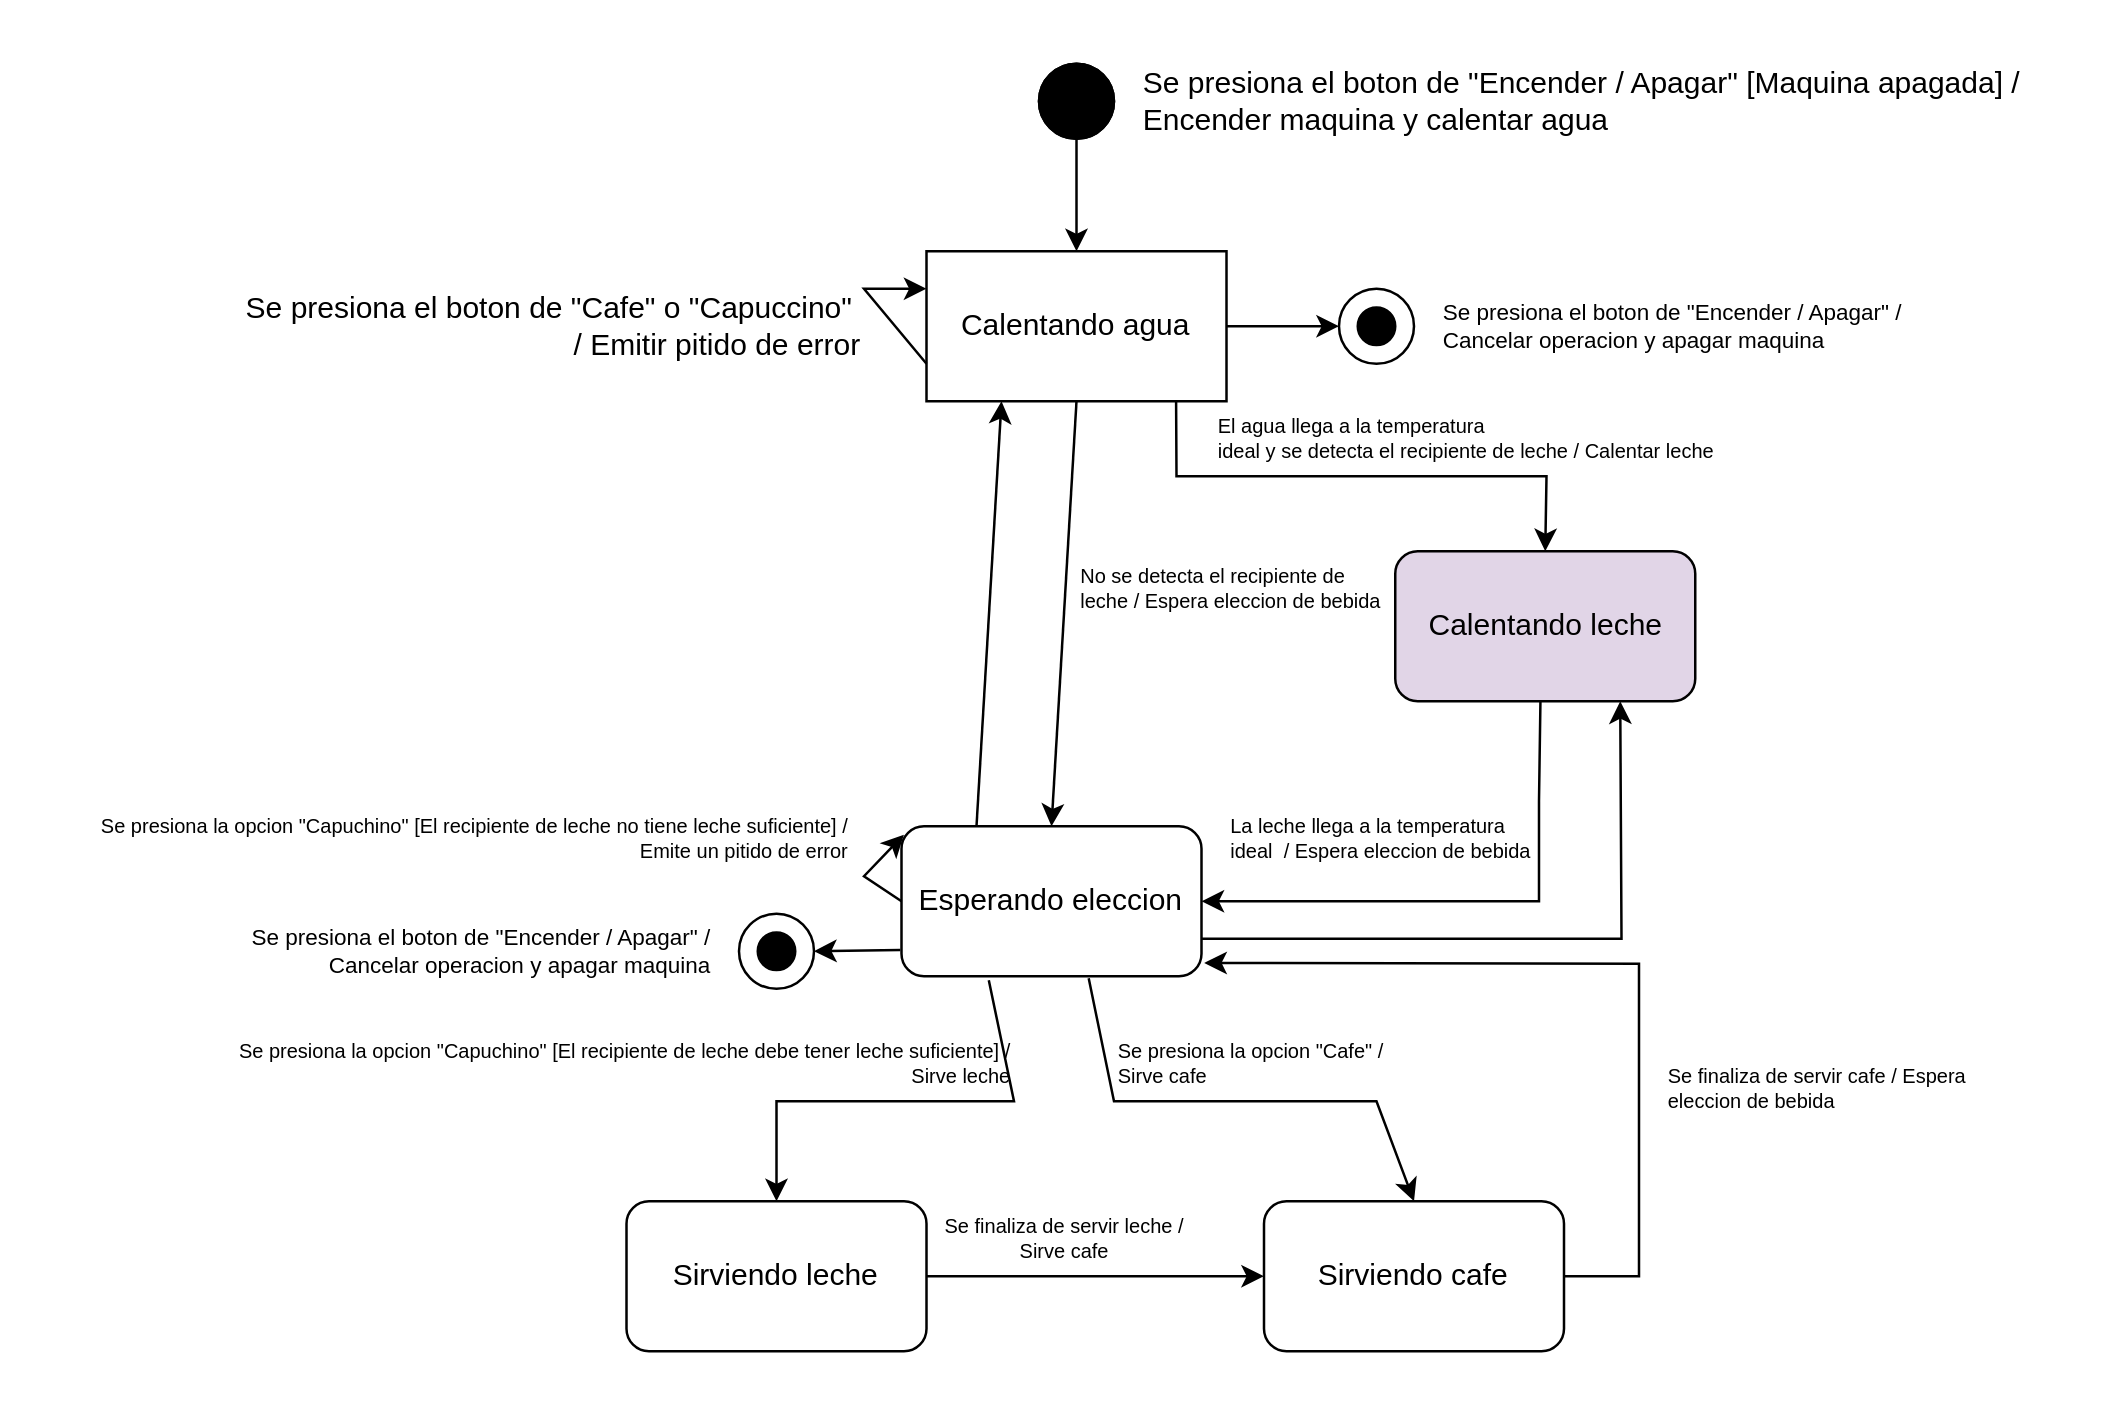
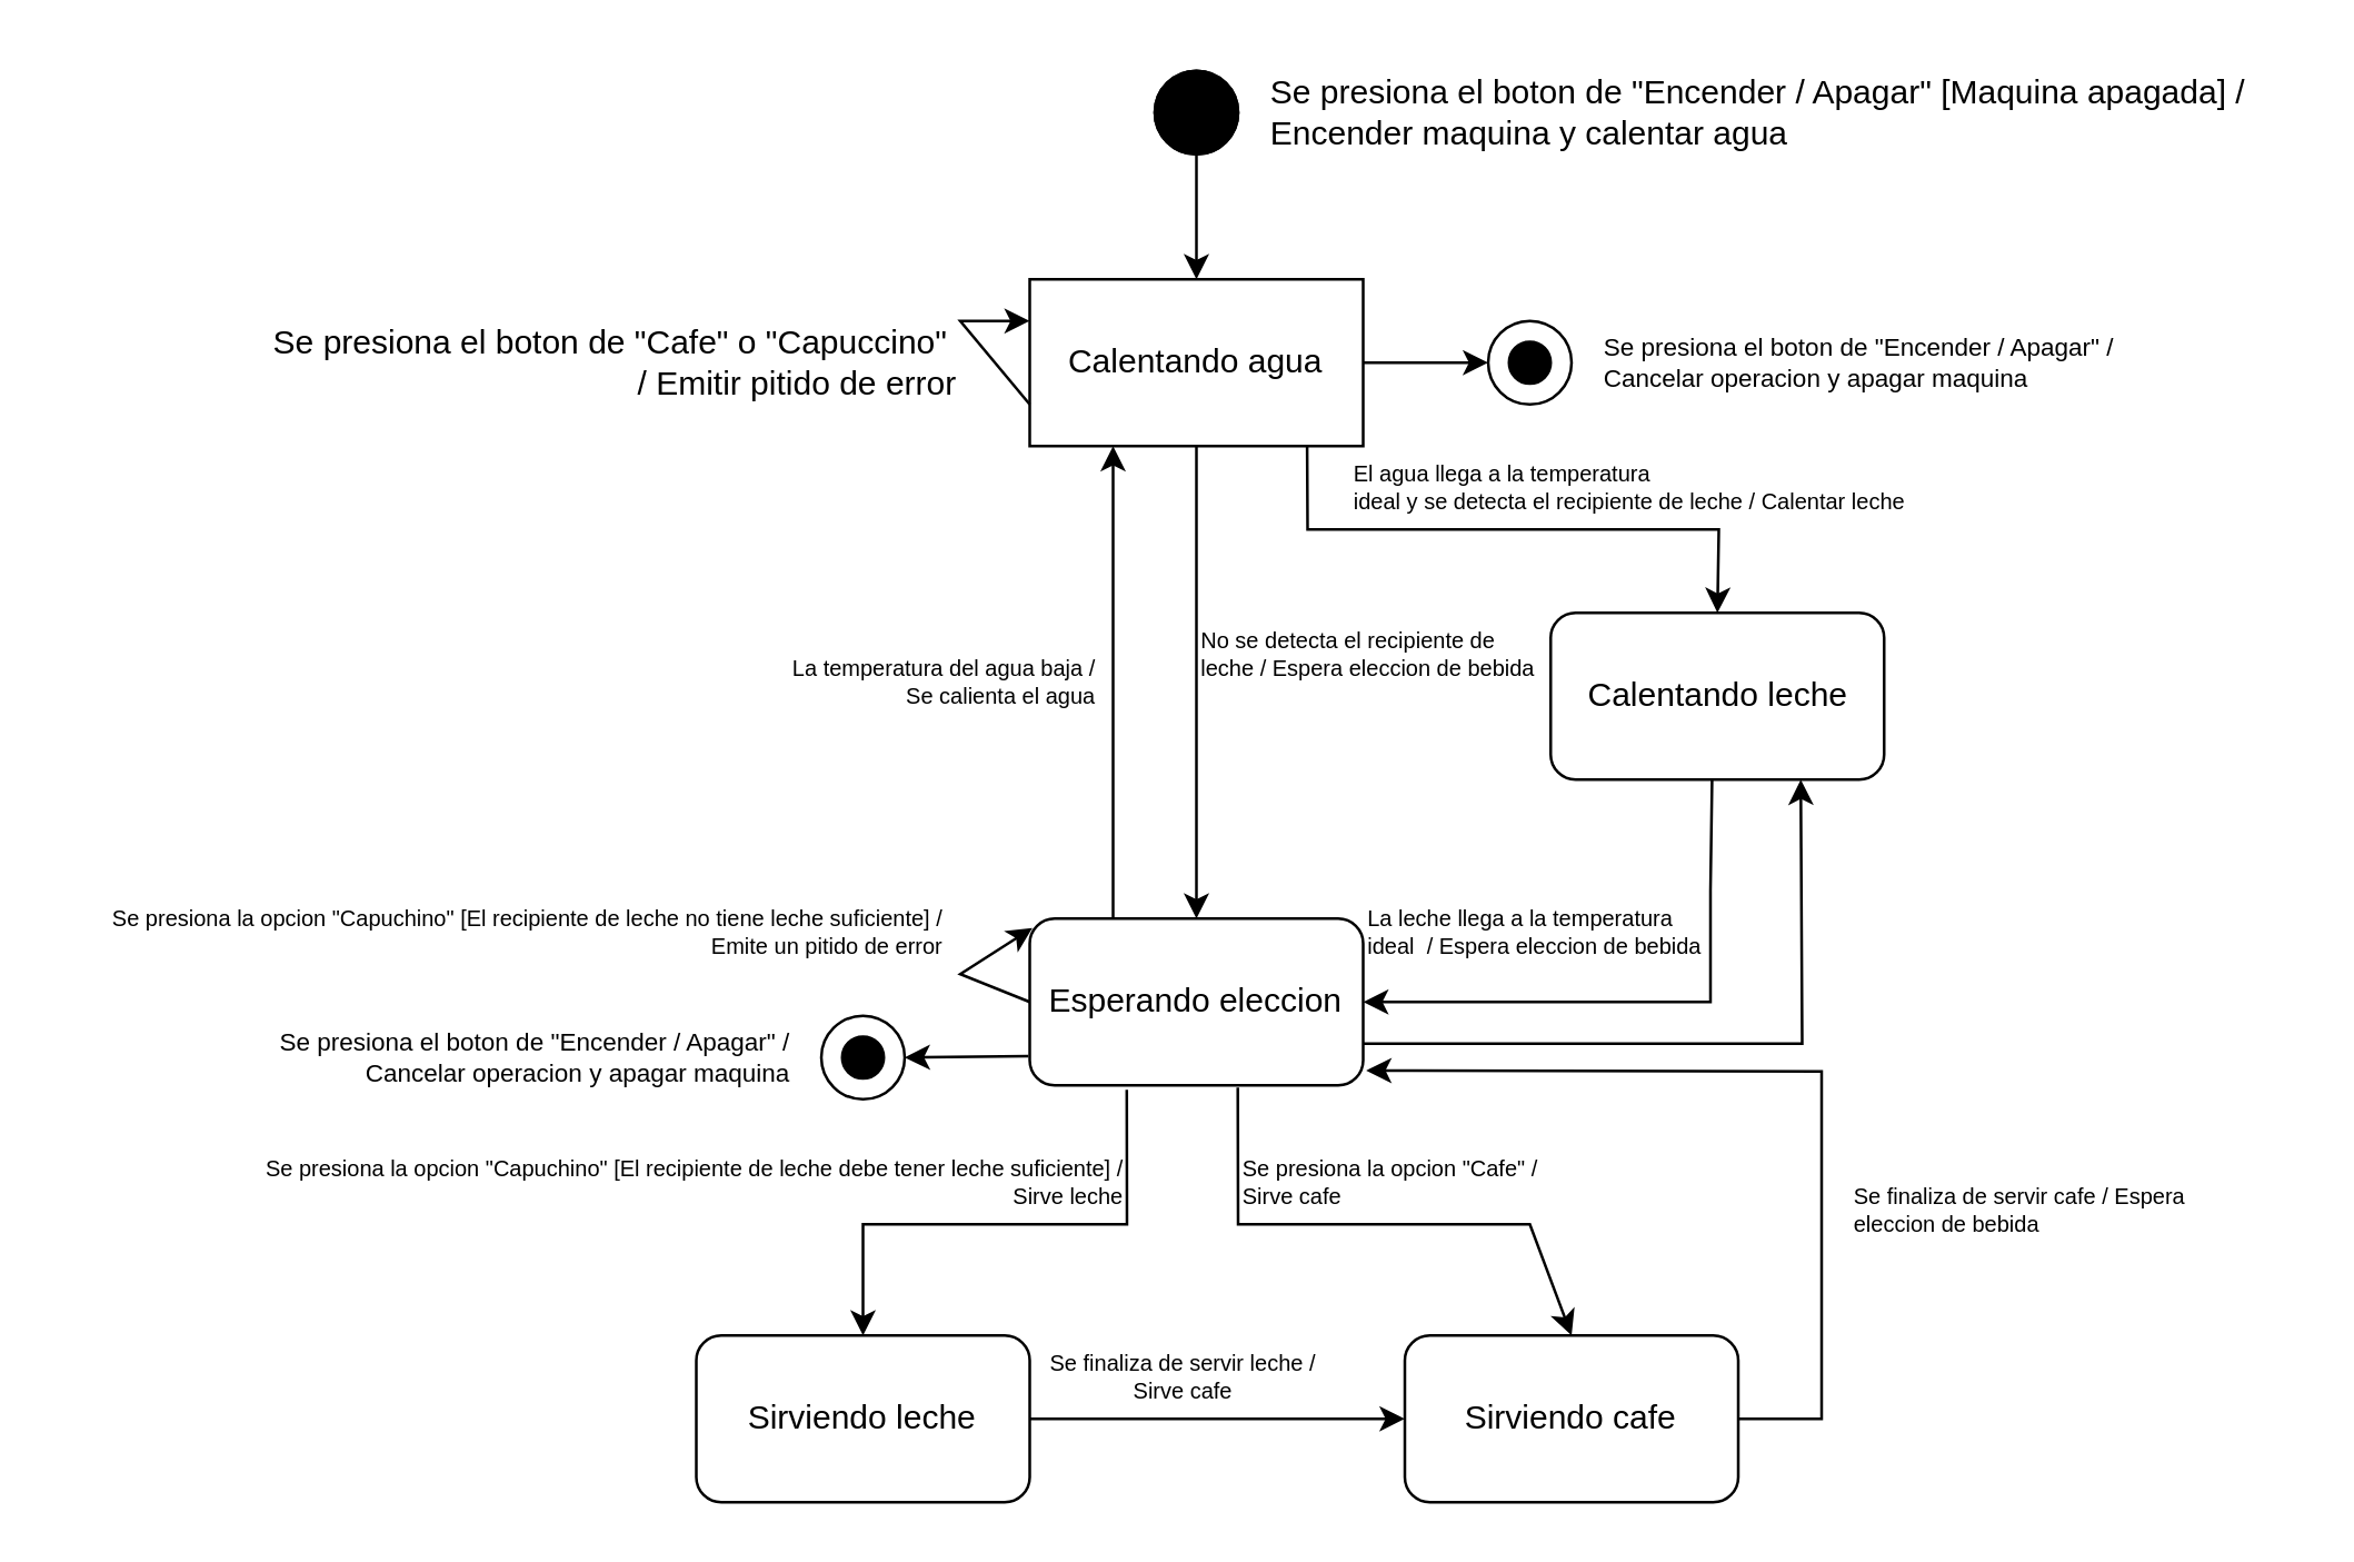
  <mxCell id="0" />
  <mxCell id="1" parent="0" />
  <mxCell id="2" value="" style="edgeStyle=orthogonalEdgeStyle;rounded=0;orthogonalLoop=1;jettySize=auto;html=1;" edge="1" parent="1" source="3" target="6"><mxGeometry relative="1" as="geometry" /></mxCell>
  <mxCell id="3" value="" style="ellipse;whiteSpace=wrap;html=1;aspect=fixed;fillColor=#000000;" vertex="1" parent="1"><mxGeometry x="415" y="25" width="30" height="30" as="geometry" /></mxCell>
  <mxCell id="4" value="Se presiona el boton de &quot;Encender / Apagar&quot; [Maquina apagada] /&lt;div&gt;Encender maquina y calentar agua&lt;/div&gt;" style="text;html=1;align=left;verticalAlign=middle;resizable=0;points=[];autosize=1;strokeColor=none;fillColor=none;" vertex="1" parent="1"><mxGeometry x="455" y="20" width="370" height="40" as="geometry" /></mxCell>
  <mxCell id="5" value="" style="edgeStyle=orthogonalEdgeStyle;rounded=0;orthogonalLoop=1;jettySize=auto;html=1;entryX=0;entryY=0.5;entryDx=0;entryDy=0;" edge="1" parent="1" source="6" target="10"><mxGeometry relative="1" as="geometry" /></mxCell>
  <mxCell id="6" value="Calentando agua" style="whiteSpace=wrap;html=1;rounded=0;" vertex="1" parent="1"><mxGeometry x="370" y="100" width="120" height="60" as="geometry" /></mxCell>
  <mxCell id="7" value="" style="endArrow=classic;html=1;rounded=0;exitX=0;exitY=0.75;exitDx=0;exitDy=0;entryX=0;entryY=0.25;entryDx=0;entryDy=0;" edge="1" parent="1" source="6" target="6"><mxGeometry width="50" height="50" relative="1" as="geometry"><mxPoint x="315" y="220" as="sourcePoint" /><mxPoint x="365" y="170" as="targetPoint" /><Array as="points"><mxPoint x="345" y="115" /></Array></mxGeometry></mxCell>
  <mxCell id="8" value="Se presiona el boton de &quot;Cafe&quot; o &quot;Capuccino&quot;&amp;nbsp;&lt;div&gt;/&amp;nbsp;&lt;span style=&quot;background-color: initial;&quot;&gt;Emitir pitido de error&lt;/span&gt;&lt;/div&gt;" style="text;html=1;align=right;verticalAlign=middle;resizable=0;points=[];autosize=1;strokeColor=none;fillColor=none;" vertex="1" parent="1"><mxGeometry x="75" y="110" width="270" height="40" as="geometry" /></mxCell>
  <mxCell id="9" value="" style="ellipse;whiteSpace=wrap;html=1;aspect=fixed;fillColor=#000000;" vertex="1" parent="1"><mxGeometry x="415" y="25" width="30" height="30" as="geometry" /></mxCell>
  <mxCell id="10" value="" style="ellipse;whiteSpace=wrap;html=1;aspect=fixed;fillColor=#ffffff;" vertex="1" parent="1"><mxGeometry x="535" y="115" width="30" height="30" as="geometry" /></mxCell>
  <mxCell id="11" value="" style="ellipse;whiteSpace=wrap;html=1;aspect=fixed;fillColor=#000000;" vertex="1" parent="1"><mxGeometry x="542.5" y="122.5" width="15" height="15" as="geometry" /></mxCell>
  <mxCell id="12" value="Se presiona el boton de &quot;Encender / Apagar&quot; /&lt;div style=&quot;font-size: 9px;&quot;&gt;Cancelar&amp;nbsp;&lt;span style=&quot;background-color: initial; font-size: 9px;&quot;&gt;operacion y apagar maquina&lt;/span&gt;&lt;/div&gt;" style="text;html=1;align=left;verticalAlign=middle;resizable=0;points=[];autosize=1;strokeColor=none;fillColor=none;fontSize=9;" vertex="1" parent="1"><mxGeometry x="575" y="110" width="210" height="40" as="geometry" /></mxCell>
- <mxCell id="13" value="Calentando leche" style="rounded=1;whiteSpace=wrap;html=1;fillColor=#e1d5e7;" vertex="1" parent="1"><mxGeometry x="557.5" y="220" width="120" height="60" as="geometry" /></mxCell>
- <mxCell id="14" value="Esperando eleccion" style="rounded=1;whiteSpace=wrap;html=1;" vertex="1" parent="1"><mxGeometry x="360" y="330" width="120" height="60" as="geometry" /></mxCell>
+ <mxCell id="13" value="Calentando leche" style="rounded=1;whiteSpace=wrap;html=1;" vertex="1" parent="1"><mxGeometry x="557.5" y="220" width="120" height="60" as="geometry" /></mxCell>
+ <mxCell id="14" value="Esperando eleccion" style="rounded=1;whiteSpace=wrap;html=1;" vertex="1" parent="1"><mxGeometry x="370" y="330" width="120" height="60" as="geometry" /></mxCell>
  <mxCell id="15" value="" style="endArrow=classic;html=1;rounded=0;exitX=0.832;exitY=1;exitDx=0;exitDy=0;entryX=0.5;entryY=0;entryDx=0;entryDy=0;exitPerimeter=0;" edge="1" parent="1" source="6" target="13"><mxGeometry width="50" height="50" relative="1" as="geometry"><mxPoint x="415" y="250" as="sourcePoint" /><mxPoint x="465" y="200" as="targetPoint" /><Array as="points"><mxPoint x="470" y="190" /><mxPoint x="618" y="190" /></Array></mxGeometry></mxCell>
  <mxCell id="16" value="&lt;div style=&quot;font-size: 8px;&quot;&gt;&lt;div style=&quot;font-size: 8px;&quot;&gt;&lt;span style=&quot;font-size: 8px;&quot;&gt;El agua llega a la temperatura&lt;br style=&quot;font-size: 8px;&quot;&gt;&lt;/span&gt;&lt;span style=&quot;font-size: 8px; background-color: initial;&quot;&gt;ideal&lt;/span&gt;&lt;span style=&quot;background-color: initial; font-size: 8px;&quot;&gt;&amp;nbsp;y se detecta el recipiente de leche / Calentar&amp;nbsp;&lt;/span&gt;&lt;span style=&quot;background-color: initial; font-size: 8px;&quot;&gt;leche&lt;/span&gt;&lt;/div&gt;&lt;/div&gt;" style="text;html=1;align=left;verticalAlign=middle;resizable=0;points=[];autosize=1;strokeColor=none;fillColor=none;fontSize=8;" vertex="1" parent="1"><mxGeometry x="485" y="160" width="220" height="30" as="geometry" /></mxCell>
  <mxCell id="17" value="" style="endArrow=classic;html=1;rounded=0;entryX=1;entryY=0.5;entryDx=0;entryDy=0;exitX=0.484;exitY=0.995;exitDx=0;exitDy=0;exitPerimeter=0;" edge="1" parent="1" source="13" target="14"><mxGeometry width="50" height="50" relative="1" as="geometry"><mxPoint x="614" y="281" as="sourcePoint" /><mxPoint x="565" y="230" as="targetPoint" /><Array as="points"><mxPoint x="615" y="320" /><mxPoint x="615" y="360" /></Array></mxGeometry></mxCell>
  <mxCell id="18" value="La leche llega a la temperatura&lt;div&gt;ideal&amp;nbsp;&amp;nbsp;&lt;span style=&quot;background-color: initial;&quot;&gt;/ Espera&amp;nbsp;&lt;/span&gt;&lt;span style=&quot;background-color: initial;&quot;&gt;eleccion de bebida&lt;/span&gt;&lt;/div&gt;" style="text;html=1;align=left;verticalAlign=middle;resizable=0;points=[];autosize=1;strokeColor=none;fillColor=none;fontSize=8;" vertex="1" parent="1"><mxGeometry x="490" y="320" width="140" height="30" as="geometry" /></mxCell>
  <mxCell id="19" value="" style="endArrow=classic;html=1;rounded=0;exitX=1;exitY=0.75;exitDx=0;exitDy=0;entryX=0.75;entryY=1;entryDx=0;entryDy=0;" edge="1" parent="1" source="14" target="13"><mxGeometry width="50" height="50" relative="1" as="geometry"><mxPoint x="385" y="330" as="sourcePoint" /><mxPoint x="435" y="280" as="targetPoint" /><Array as="points"><mxPoint x="648" y="375" /></Array></mxGeometry></mxCell>
+ <mxCell id="20" value="La temperatura del agua baja /&lt;div&gt;Se calienta el agua&lt;/div&gt;" style="text;html=1;align=right;verticalAlign=middle;resizable=0;points=[];autosize=1;strokeColor=none;fillColor=none;fontSize=8;" vertex="1" parent="1"><mxGeometry x="265" y="230" width="130" height="30" as="geometry" /></mxCell>
  <mxCell id="21" value="" style="endArrow=classic;html=1;rounded=0;exitX=0.5;exitY=1;exitDx=0;exitDy=0;entryX=0.5;entryY=0;entryDx=0;entryDy=0;" edge="1" parent="1" source="6" target="14"><mxGeometry width="50" height="50" relative="1" as="geometry"><mxPoint x="425" y="260" as="sourcePoint" /><mxPoint x="475" y="210" as="targetPoint" /></mxGeometry></mxCell>
  <mxCell id="22" value="&lt;div&gt;No se detecta el recipiente de&amp;nbsp;&lt;/div&gt;&lt;div&gt;leche&amp;nbsp;&lt;span style=&quot;background-color: initial;&quot;&gt;/ Espera&amp;nbsp;&lt;/span&gt;&lt;span style=&quot;background-color: initial;&quot;&gt;eleccion de bebida&lt;/span&gt;&lt;/div&gt;" style="text;html=1;align=left;verticalAlign=middle;resizable=0;points=[];autosize=1;strokeColor=none;fillColor=none;fontSize=8;" vertex="1" parent="1"><mxGeometry x="430" y="220" width="140" height="30" as="geometry" /></mxCell>
  <mxCell id="23" value="" style="endArrow=classic;html=1;rounded=0;exitX=0.25;exitY=0;exitDx=0;exitDy=0;entryX=0.25;entryY=1;entryDx=0;entryDy=0;" edge="1" parent="1" source="14" target="6"><mxGeometry width="50" height="50" relative="1" as="geometry"><mxPoint x="375" y="270" as="sourcePoint" /><mxPoint x="425" y="220" as="targetPoint" /></mxGeometry></mxCell>
  <mxCell id="24" value="" style="ellipse;whiteSpace=wrap;html=1;aspect=fixed;fillColor=#ffffff;" vertex="1" parent="1"><mxGeometry x="295" y="365" width="30" height="30" as="geometry" /></mxCell>
  <mxCell id="25" value="" style="ellipse;whiteSpace=wrap;html=1;aspect=fixed;fillColor=#000000;" vertex="1" parent="1"><mxGeometry x="302.5" y="372.5" width="15" height="15" as="geometry" /></mxCell>
  <mxCell id="26" value="Se presiona el boton de &quot;Encender / Apagar&quot; /&lt;div style=&quot;font-size: 9px;&quot;&gt;Cancelar&amp;nbsp;&lt;span style=&quot;background-color: initial; font-size: 9px;&quot;&gt;operacion y apagar maquina&lt;/span&gt;&lt;/div&gt;" style="text;html=1;align=right;verticalAlign=middle;resizable=0;points=[];autosize=1;strokeColor=none;fillColor=none;fontSize=9;" vertex="1" parent="1"><mxGeometry x="75" y="360" width="210" height="40" as="geometry" /></mxCell>
  <mxCell id="27" value="" style="endArrow=classic;html=1;rounded=0;exitX=-0.004;exitY=0.825;exitDx=0;exitDy=0;entryX=1;entryY=0.5;entryDx=0;entryDy=0;exitPerimeter=0;" edge="1" parent="1" source="14" target="24"><mxGeometry width="50" height="50" relative="1" as="geometry"><mxPoint x="355" y="240" as="sourcePoint" /><mxPoint x="405" y="190" as="targetPoint" /></mxGeometry></mxCell>
  <mxCell id="28" value="Sirviendo cafe" style="rounded=1;whiteSpace=wrap;html=1;" vertex="1" parent="1"><mxGeometry x="505" y="480" width="120" height="60" as="geometry" /></mxCell>
  <mxCell id="29" value="Sirviendo leche" style="rounded=1;whiteSpace=wrap;html=1;" vertex="1" parent="1"><mxGeometry x="250" y="480" width="120" height="60" as="geometry" /></mxCell>
  <mxCell id="30" value="" style="endArrow=classic;html=1;rounded=0;exitX=0.291;exitY=1.026;exitDx=0;exitDy=0;entryX=0.5;entryY=0;entryDx=0;entryDy=0;exitPerimeter=0;" edge="1" parent="1" source="14" target="29"><mxGeometry width="50" height="50" relative="1" as="geometry"><mxPoint x="405" y="340" as="sourcePoint" /><mxPoint x="455" y="290" as="targetPoint" /><Array as="points"><mxPoint x="405" y="440" /><mxPoint x="310" y="440" /></Array></mxGeometry></mxCell>
  <mxCell id="31" value="Se presiona la opcion &quot;Capuchino&quot; [El recipiente de leche debe tener leche suficiente] /&lt;div&gt;Sirve leche&lt;/div&gt;" style="text;html=1;align=right;verticalAlign=middle;resizable=0;points=[];autosize=1;strokeColor=none;fillColor=none;fontSize=8;" vertex="1" parent="1"><mxGeometry x="75" y="410" width="330" height="30" as="geometry" /></mxCell>
  <mxCell id="32" value="" style="endArrow=classic;html=1;rounded=0;exitX=1;exitY=0.5;exitDx=0;exitDy=0;entryX=0;entryY=0.5;entryDx=0;entryDy=0;" edge="1" parent="1" source="29" target="28"><mxGeometry width="50" height="50" relative="1" as="geometry"><mxPoint x="455" y="400" as="sourcePoint" /><mxPoint x="505" y="350" as="targetPoint" /></mxGeometry></mxCell>
  <mxCell id="33" value="Se finaliza de servir leche /&lt;div&gt;Sirve cafe&lt;/div&gt;" style="text;html=1;align=center;verticalAlign=middle;resizable=0;points=[];autosize=1;strokeColor=none;fillColor=none;fontSize=8;" vertex="1" parent="1"><mxGeometry x="365" y="480" width="120" height="30" as="geometry" /></mxCell>
  <mxCell id="34" value="" style="endArrow=classic;html=1;rounded=0;exitX=1;exitY=0.5;exitDx=0;exitDy=0;entryX=1.009;entryY=0.911;entryDx=0;entryDy=0;entryPerimeter=0;" edge="1" parent="1" source="28" target="14"><mxGeometry width="50" height="50" relative="1" as="geometry"><mxPoint x="455" y="400" as="sourcePoint" /><mxPoint x="505" y="350" as="targetPoint" /><Array as="points"><mxPoint x="655" y="510" /><mxPoint x="655" y="385" /></Array></mxGeometry></mxCell>
  <mxCell id="35" value="Se finaliza de servir cafe / Espera&lt;div&gt;eleccion de bebida&lt;/div&gt;" style="text;html=1;align=left;verticalAlign=middle;resizable=0;points=[];autosize=1;strokeColor=none;fillColor=none;fontSize=8;" vertex="1" parent="1"><mxGeometry x="665" y="420" width="140" height="30" as="geometry" /></mxCell>
  <mxCell id="36" value="" style="endArrow=classic;html=1;rounded=0;exitX=0.624;exitY=1.014;exitDx=0;exitDy=0;exitPerimeter=0;entryX=0.5;entryY=0;entryDx=0;entryDy=0;" edge="1" parent="1" source="14" target="28"><mxGeometry width="50" height="50" relative="1" as="geometry"><mxPoint x="455" y="400" as="sourcePoint" /><mxPoint x="505" y="350" as="targetPoint" /><Array as="points"><mxPoint x="445" y="440" /><mxPoint x="550" y="440" /></Array></mxGeometry></mxCell>
  <mxCell id="37" value="Se presiona la opcion &quot;Cafe&quot; /&lt;div&gt;Sirve cafe&lt;/div&gt;" style="text;html=1;align=left;verticalAlign=middle;resizable=0;points=[];autosize=1;strokeColor=none;fillColor=none;fontSize=8;" vertex="1" parent="1"><mxGeometry x="445" y="410" width="130" height="30" as="geometry" /></mxCell>
  <mxCell id="38" value="" style="endArrow=classic;html=1;rounded=0;exitX=0;exitY=0.5;exitDx=0;exitDy=0;entryX=0.008;entryY=0.056;entryDx=0;entryDy=0;entryPerimeter=0;" edge="1" parent="1" source="14" target="14"><mxGeometry width="50" height="50" relative="1" as="geometry"><mxPoint x="275" y="350" as="sourcePoint" /><mxPoint x="325" y="300" as="targetPoint" /><Array as="points"><mxPoint x="345" y="350" /></Array></mxGeometry></mxCell>
  <mxCell id="39" value="Se presiona la opcion &quot;Capuchino&quot; [El recipiente de leche no tiene leche suficiente] /&lt;div&gt;Emite un pitido de error&lt;/div&gt;" style="text;html=1;align=right;verticalAlign=middle;resizable=0;points=[];autosize=1;strokeColor=none;fillColor=none;fontSize=8;" vertex="1" parent="1"><mxGeometry x="20" y="320" width="320" height="30" as="geometry" /></mxCell>
